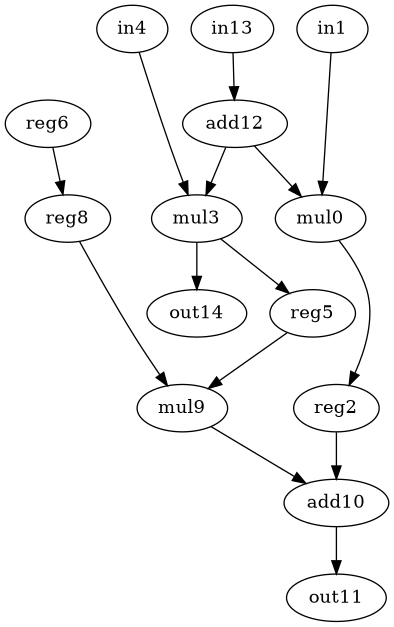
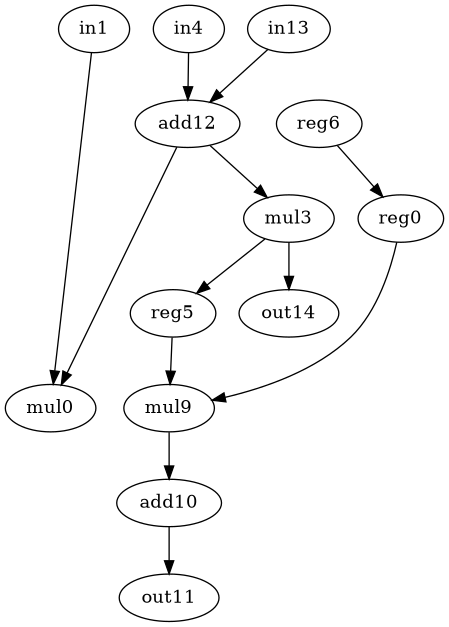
  digraph {
    node [op=reg]
    edge [port=0 weight=0]
    n1 [label=mul0 op=mul]
-   n2 [label=reg2]
    n3 [label=out14 op=out]
    n4 [label=add10 op=add]
    n5 [label=in1 op=in]
    n6 [label=out11 op=out]
    n7 [label=add12 op=addi value=2]
    n8 [label=mul3 op=mul]
    n9 [label=reg5]
    n10 [label=in13 op=in]
    n11 [label=mul9 op=mul]
    n12 [label=in4 op=in]
    n13 [label=reg6]
-   n14 [label=reg8]
-   n1 -> n2
-   n2 -> n4 [port=1 weight=3]
+   n14 [label=reg0]
    n4 -> n6
    n5 -> n1 [port=1]
    n7 -> n1
    n7 -> n8 [port=1]
    n8 -> n3 [weight=1]
    n8 -> n9
    n9 -> n11 [port=1]
    n10 -> n7
    n11 -> n4
-   n12 -> n8
+   n12 -> n7
    n13 -> n14
    n14 -> n11
  }
